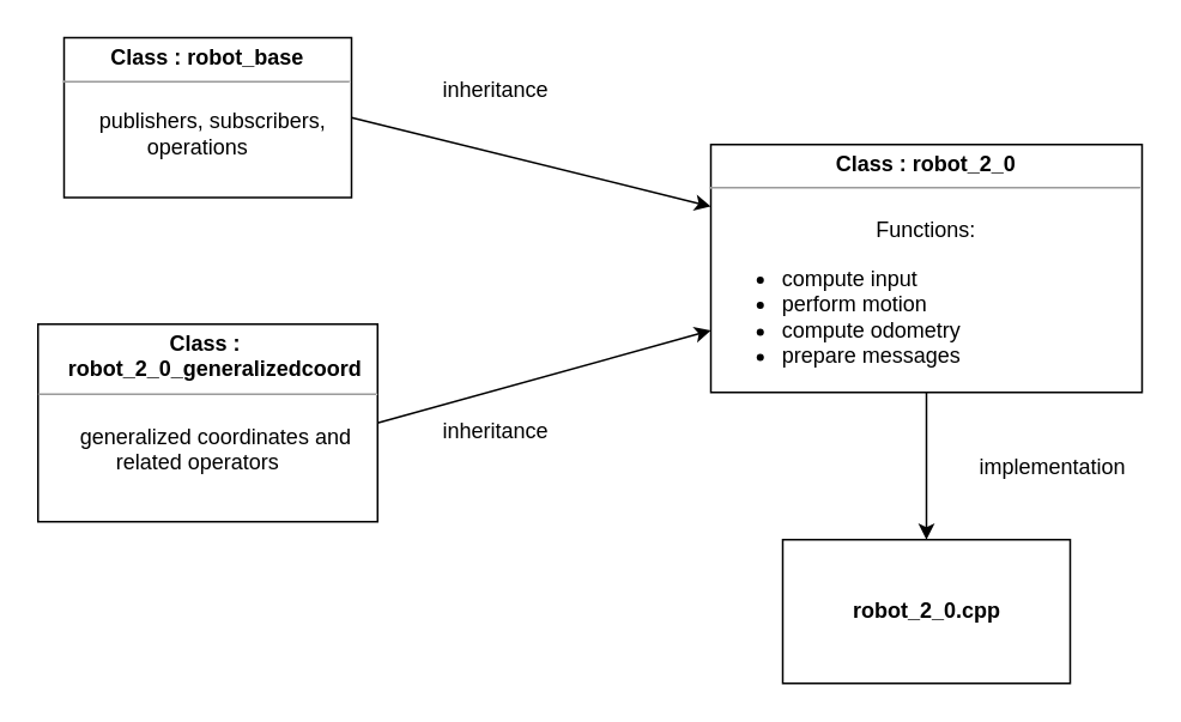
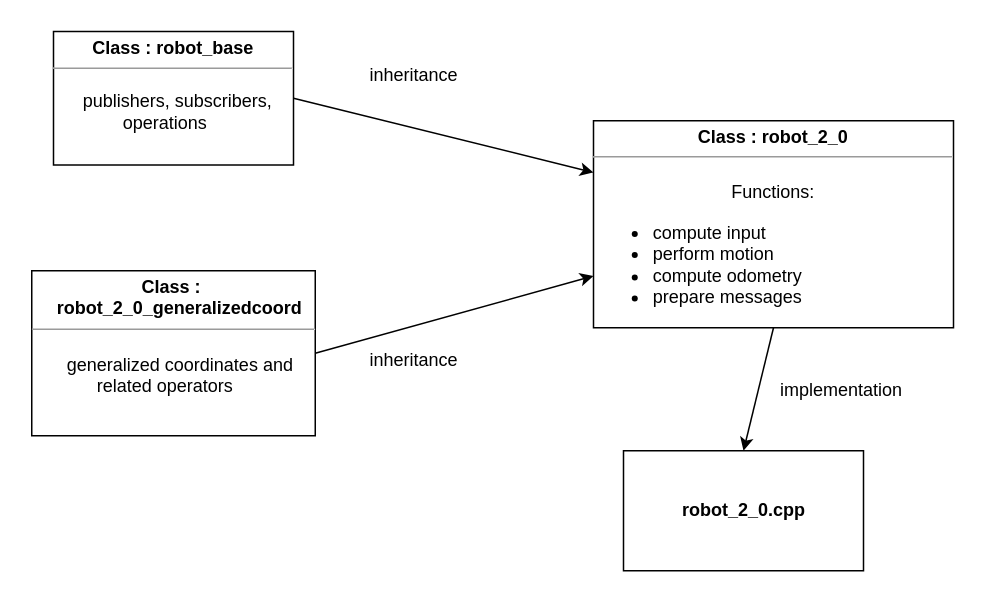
  <mxCell id="0" />
  <mxCell id="1" parent="0" />
  <mxCell id="2" value="" style="endArrow=classic;html=1;exitX=1;exitY=0.5;exitDx=0;exitDy=0;entryX=0;entryY=0.25;entryDx=0;entryDy=0;" edge="1" parent="1" source="6" target="8"><mxGeometry width="50" height="50" relative="1" as="geometry"><mxPoint x="285" y="65" as="sourcePoint" /><mxPoint x="465" y="105" as="targetPoint" /></mxGeometry></mxCell>
  <mxCell id="3" value="inheritance" style="text;html=1;align=center;verticalAlign=middle;resizable=0;points=[];autosize=1;" vertex="1" parent="1"><mxGeometry x="240" y="40" width="70" height="20" as="geometry" /></mxCell>
  <mxCell id="4" value="inheritance" style="text;html=1;align=center;verticalAlign=middle;resizable=0;points=[];autosize=1;" vertex="1" parent="1"><mxGeometry x="240" y="230" width="70" height="20" as="geometry" /></mxCell>
  <mxCell id="5" value="" style="endArrow=classic;html=1;exitX=1;exitY=0.5;exitDx=0;exitDy=0;entryX=0;entryY=0.75;entryDx=0;entryDy=0;" edge="1" parent="1" source="7" target="8"><mxGeometry width="50" height="50" relative="1" as="geometry"><mxPoint x="286" y="245" as="sourcePoint" /><mxPoint x="465" y="195" as="targetPoint" /></mxGeometry></mxCell>
  <mxCell id="6" value="&lt;p style=&quot;margin: 0px ; margin-top: 4px ; text-align: center&quot;&gt;&lt;b&gt;Class : robot_base&lt;/b&gt;&lt;/p&gt;&lt;hr size=&quot;1&quot;&gt;&lt;div style=&quot;height: 2px&quot;&gt;&lt;span style=&quot;text-align: center&quot;&gt;&amp;nbsp; &amp;nbsp; &amp;nbsp;&lt;/span&gt;&lt;/div&gt;&lt;div style=&quot;height: 2px&quot;&gt;&lt;span style=&quot;text-align: center&quot;&gt;&lt;br&gt;&lt;/span&gt;&lt;/div&gt;&lt;div style=&quot;height: 2px&quot;&gt;&lt;span style=&quot;text-align: center&quot;&gt;&lt;br&gt;&lt;/span&gt;&lt;/div&gt;&lt;div style=&quot;height: 2px&quot;&gt;&lt;span style=&quot;text-align: center&quot;&gt;&lt;br&gt;&lt;/span&gt;&lt;/div&gt;&lt;div style=&quot;height: 2px&quot;&gt;&lt;span style=&quot;text-align: center&quot;&gt;&amp;nbsp; &amp;nbsp; &amp;nbsp; publishers, subscribers,&amp;nbsp;&lt;/span&gt;&lt;br style=&quot;text-align: center&quot;&gt;&lt;span style=&quot;text-align: center&quot;&gt;&amp;nbsp; &amp;nbsp; &amp;nbsp; &amp;nbsp; &amp;nbsp; &amp;nbsp; &amp;nbsp; operations&lt;/span&gt;&lt;/div&gt;" style="verticalAlign=top;align=left;overflow=fill;fontSize=12;fontFamily=Helvetica;html=1;" vertex="1" parent="1"><mxGeometry x="35" y="20.5" width="160" height="89" as="geometry" /></mxCell>
  <mxCell id="7" value="&lt;p style=&quot;margin: 0px ; margin-top: 4px ; text-align: center&quot;&gt;&lt;b&gt;Class :&amp;nbsp;&lt;/b&gt;&lt;/p&gt;&lt;b style=&quot;text-align: center&quot;&gt;&amp;nbsp; &amp;nbsp; &amp;nbsp;robot_2_0_generalizedcoord&lt;/b&gt;&lt;hr size=&quot;1&quot;&gt;&lt;div style=&quot;height: 2px&quot;&gt;&lt;span style=&quot;text-align: center&quot;&gt;&amp;nbsp; &amp;nbsp; &amp;nbsp;&lt;/span&gt;&lt;/div&gt;&lt;div style=&quot;height: 2px&quot;&gt;&lt;span style=&quot;text-align: center&quot;&gt;&lt;br&gt;&lt;/span&gt;&lt;/div&gt;&lt;div style=&quot;height: 2px&quot;&gt;&lt;span style=&quot;text-align: center&quot;&gt;&lt;br&gt;&lt;/span&gt;&lt;/div&gt;&lt;div style=&quot;height: 2px&quot;&gt;&lt;span style=&quot;text-align: center&quot;&gt;&lt;br&gt;&lt;/span&gt;&lt;/div&gt;&lt;div style=&quot;height: 2px&quot;&gt;&lt;span style=&quot;text-align: center&quot;&gt;&amp;nbsp; &amp;nbsp; &amp;nbsp;&lt;/span&gt;&lt;/div&gt;&lt;span style=&quot;text-align: center&quot;&gt;&amp;nbsp; &amp;nbsp; &amp;nbsp; &amp;nbsp;generalized coordinates and&amp;nbsp;&lt;/span&gt;&lt;br style=&quot;text-align: center&quot;&gt;&lt;span style=&quot;text-align: center&quot;&gt;&amp;nbsp; &amp;nbsp; &amp;nbsp; &amp;nbsp; &amp;nbsp; &amp;nbsp; &amp;nbsp;related operators&lt;/span&gt;" style="verticalAlign=top;align=left;overflow=fill;fontSize=12;fontFamily=Helvetica;html=1;" vertex="1" parent="1"><mxGeometry x="20.5" y="180" width="189" height="110" as="geometry" /></mxCell>
  <mxCell id="8" value="&lt;p style=&quot;margin: 0px ; margin-top: 4px ; text-align: center&quot;&gt;&lt;b&gt;Class : robot_2_0&lt;/b&gt;&lt;/p&gt;&lt;hr size=&quot;1&quot;&gt;&lt;div style=&quot;height: 2px&quot;&gt;&lt;span style=&quot;text-align: center&quot;&gt;&amp;nbsp;&lt;/span&gt;&lt;/div&gt;&lt;div style=&quot;height: 2px&quot;&gt;&lt;span style=&quot;text-align: center&quot;&gt;&lt;br&gt;&lt;/span&gt;&lt;/div&gt;&lt;div style=&quot;height: 2px&quot;&gt;&lt;span style=&quot;text-align: center&quot;&gt;&lt;br&gt;&lt;/span&gt;&lt;/div&gt;&lt;div style=&quot;height: 2px&quot;&gt;&lt;span style=&quot;text-align: center&quot;&gt;&lt;br&gt;&lt;/span&gt;&lt;/div&gt;&lt;div style=&quot;height: 2px&quot;&gt;&lt;span style=&quot;text-align: center&quot;&gt;&amp;nbsp; &amp;nbsp; &amp;nbsp;&amp;nbsp;&lt;/span&gt;&lt;br&gt;&lt;/div&gt;&lt;span&gt;&lt;div style=&quot;text-align: center&quot;&gt;&lt;span&gt;Functions:&lt;/span&gt;&lt;/div&gt;&lt;/span&gt;&lt;ul&gt;&lt;li&gt;&lt;span style=&quot;text-align: center&quot;&gt;compute input&lt;/span&gt;&lt;/li&gt;&lt;li&gt;&lt;span style=&quot;text-align: center&quot;&gt;perform motion&lt;/span&gt;&lt;/li&gt;&lt;li&gt;&lt;span style=&quot;text-align: center&quot;&gt;compute odometry&lt;/span&gt;&lt;/li&gt;&lt;li&gt;prepare messages&amp;nbsp; &amp;nbsp; &amp;nbsp; &amp;nbsp;&lt;/li&gt;&lt;/ul&gt;" style="verticalAlign=top;align=left;overflow=fill;fontSize=12;fontFamily=Helvetica;html=1;" vertex="1" parent="1"><mxGeometry x="395" y="80" width="240" height="138" as="geometry" /></mxCell>
  <mxCell id="9" value="" style="endArrow=classic;html=1;exitX=0.5;exitY=1;exitDx=0;exitDy=0;entryX=0.5;entryY=0;entryDx=0;entryDy=0;" edge="1" parent="1" source="8" target="10"><mxGeometry width="50" height="50" relative="1" as="geometry"><mxPoint x="219.5" y="245" as="sourcePoint" /><mxPoint x="395" y="183.5" as="targetPoint" /></mxGeometry></mxCell>
- <mxCell id="10" value="&lt;b&gt;robot_2_0.cpp&lt;/b&gt;" style="html=1;" vertex="1" parent="1"><mxGeometry x="435" y="300" width="160" height="80" as="geometry" /></mxCell>
- <mxCell id="11" value="implementation" style="text;html=1;align=center;verticalAlign=middle;resizable=0;points=[];autosize=1;" vertex="1" parent="1"><mxGeometry x="535" y="250" width="100" height="20" as="geometry" /></mxCell>
+ <mxCell id="10" value="&lt;b&gt;robot_2_0.cpp&lt;/b&gt;" style="html=1;" vertex="1" parent="1"><mxGeometry x="415" y="300" width="160" height="80" as="geometry" /></mxCell>
+ <mxCell id="11" value="implementation" style="text;html=1;align=center;verticalAlign=middle;resizable=0;points=[];autosize=1;" vertex="1" parent="1"><mxGeometry x="510" y="250" width="100" height="20" as="geometry" /></mxCell>
